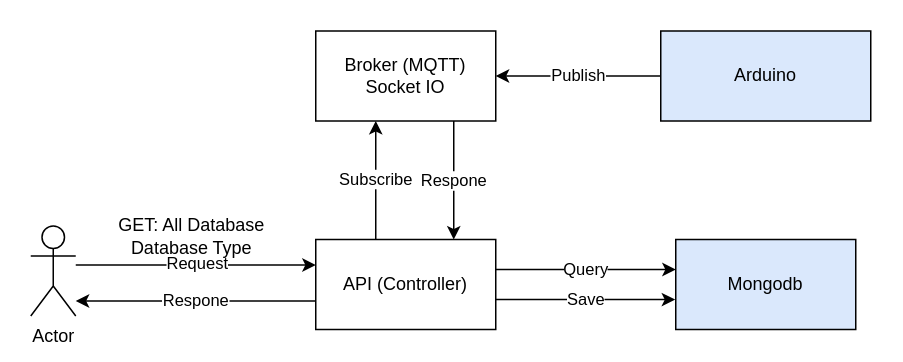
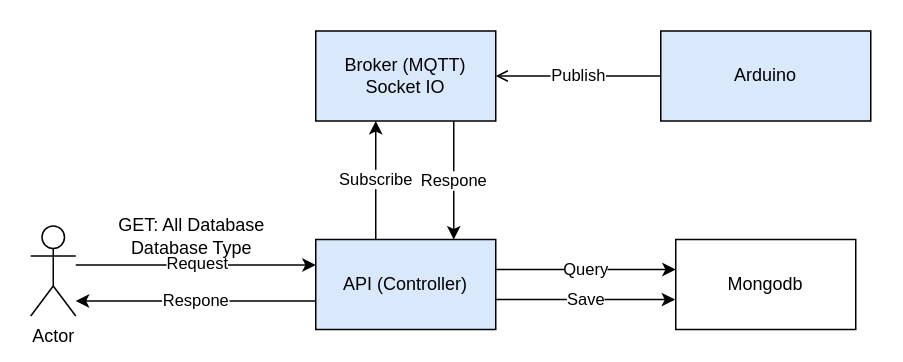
  <mxCell id="0" />
  <mxCell id="1" parent="0" />
  <mxCell id="2" value="Respone" style="edgeStyle=none;html=1;entryX=0.5;entryY=0;entryDx=0;entryDy=0;" edge="1" parent="1"><mxGeometry x="0.013" relative="1" as="geometry"><mxPoint x="302" y="80" as="sourcePoint" /><mxPoint x="302" y="159" as="targetPoint" /><mxPoint as="offset" /></mxGeometry></mxCell>
- <mxCell id="3" value="Broker (MQTT) Socket IO" style="rounded=0;whiteSpace=wrap;html=1;" vertex="1" parent="1"><mxGeometry x="210" y="20" width="120" height="60" as="geometry" /></mxCell>
+ <mxCell id="3" value="Broker (MQTT) Socket IO" style="rounded=0;whiteSpace=wrap;html=1;fillColor=#dae8fc;" vertex="1" parent="1"><mxGeometry x="210" y="20" width="120" height="60" as="geometry" /></mxCell>
  <mxCell id="4" style="edgeStyle=none;html=1;entryX=0;entryY=0.5;entryDx=0;entryDy=0;startArrow=none;" edge="1" parent="1"><mxGeometry relative="1" as="geometry"><mxPoint x="50" y="176" as="sourcePoint" /><mxPoint x="210" y="176" as="targetPoint" /><Array as="points" /></mxGeometry></mxCell>
  <mxCell id="5" value="Request" style="edgeLabel;html=1;align=center;verticalAlign=middle;resizable=0;points=[];" vertex="1" connectable="0" parent="4"><mxGeometry x="0.216" y="2" relative="1" as="geometry"><mxPoint x="-17" as="offset" /></mxGeometry></mxCell>
- <mxCell id="6" value="Publish" style="edgeStyle=none;html=1;entryX=1;entryY=0.5;entryDx=0;entryDy=0;" edge="1" parent="1" source="7" target="3"><mxGeometry relative="1" as="geometry" /></mxCell>
+ <mxCell id="6" value="Publish" style="edgeStyle=none;html=1;entryX=1;entryY=0.5;entryDx=0;entryDy=0;endArrow=open;" edge="1" parent="1" source="7" target="3"><mxGeometry relative="1" as="geometry" /></mxCell>
  <mxCell id="7" value="Arduino" style="rounded=0;whiteSpace=wrap;html=1;fillColor=#dae8fc;" vertex="1" parent="1"><mxGeometry x="440" y="20" width="140" height="60" as="geometry" /></mxCell>
  <mxCell id="8" value="Subscribe" style="edgeStyle=none;html=1;entryX=0.5;entryY=1;entryDx=0;entryDy=0;" edge="1" parent="1"><mxGeometry relative="1" as="geometry"><mxPoint x="250" y="80" as="targetPoint" /><mxPoint x="250" y="159" as="sourcePoint" /></mxGeometry></mxCell>
  <mxCell id="9" value="Query" style="edgeStyle=none;html=1;exitX=1;exitY=0.25;exitDx=0;exitDy=0;entryX=0;entryY=0.25;entryDx=0;entryDy=0;" edge="1" parent="1"><mxGeometry relative="1" as="geometry"><mxPoint x="330" y="179" as="sourcePoint" /><mxPoint x="450" y="179" as="targetPoint" /></mxGeometry></mxCell>
  <mxCell id="10" value="Respone" style="edgeStyle=none;html=1;" edge="1" parent="1"><mxGeometry relative="1" as="geometry"><mxPoint x="210" y="200" as="sourcePoint" /><mxPoint x="50" y="200" as="targetPoint" /></mxGeometry></mxCell>
- <mxCell id="11" value="API (Controller)" style="rounded=0;whiteSpace=wrap;html=1;" vertex="1" parent="1"><mxGeometry x="210" y="159" width="120" height="60" as="geometry" /></mxCell>
+ <mxCell id="11" value="API (Controller)" style="rounded=0;whiteSpace=wrap;html=1;fillColor=#dae8fc;" vertex="1" parent="1"><mxGeometry x="210" y="159" width="120" height="60" as="geometry" /></mxCell>
  <mxCell id="12" value="Save" style="edgeStyle=none;html=1;entryX=-0.003;entryY=0.618;entryDx=0;entryDy=0;entryPerimeter=0;" edge="1" parent="1"><mxGeometry relative="1" as="geometry"><mxPoint x="330" y="199" as="sourcePoint" /><mxPoint x="449.64" y="199.08" as="targetPoint" /></mxGeometry></mxCell>
- <mxCell id="13" value="Mongodb" style="rounded=0;whiteSpace=wrap;html=1;fillColor=#dae8fc;" vertex="1" parent="1"><mxGeometry x="450" y="159" width="120" height="60" as="geometry" /></mxCell>
+ <mxCell id="13" value="Mongodb" style="rounded=0;whiteSpace=wrap;html=1;" vertex="1" parent="1"><mxGeometry x="450" y="159" width="120" height="60" as="geometry" /></mxCell>
  <mxCell id="14" value="GET: All Database&lt;br&gt;Database Type" style="text;html=1;align=center;verticalAlign=middle;resizable=0;points=[];autosize=1;strokeColor=none;fillColor=none;" vertex="1" parent="1"><mxGeometry x="72" y="142" width="110" height="30" as="geometry" /></mxCell>
  <mxCell id="15" value="Actor" style="shape=umlActor;verticalLabelPosition=bottom;verticalAlign=top;html=1;outlineConnect=0;" vertex="1" parent="1"><mxGeometry x="20" y="150" width="30" height="60" as="geometry" /></mxCell>
